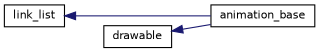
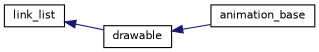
  digraph {
    rankdir=LR
    node [color=black fillcolor=white fontname=Helvetica fontsize=10 shape=record style=filled]
    edge [color=midnightblue dir=back fontname=Helvetica fontsize=10 labelfontname=Helvetica labelfontsize=10 style=solid]
    n1 [height=0.2 label=animation_base width=0.4]
    n2 [height=0.2 label=drawable width=0.4]
    n3 [height=0.2 label=link_list width=0.4]
    n2 -> n1
-   n3 -> n1
+   n3 -> n2
  }
